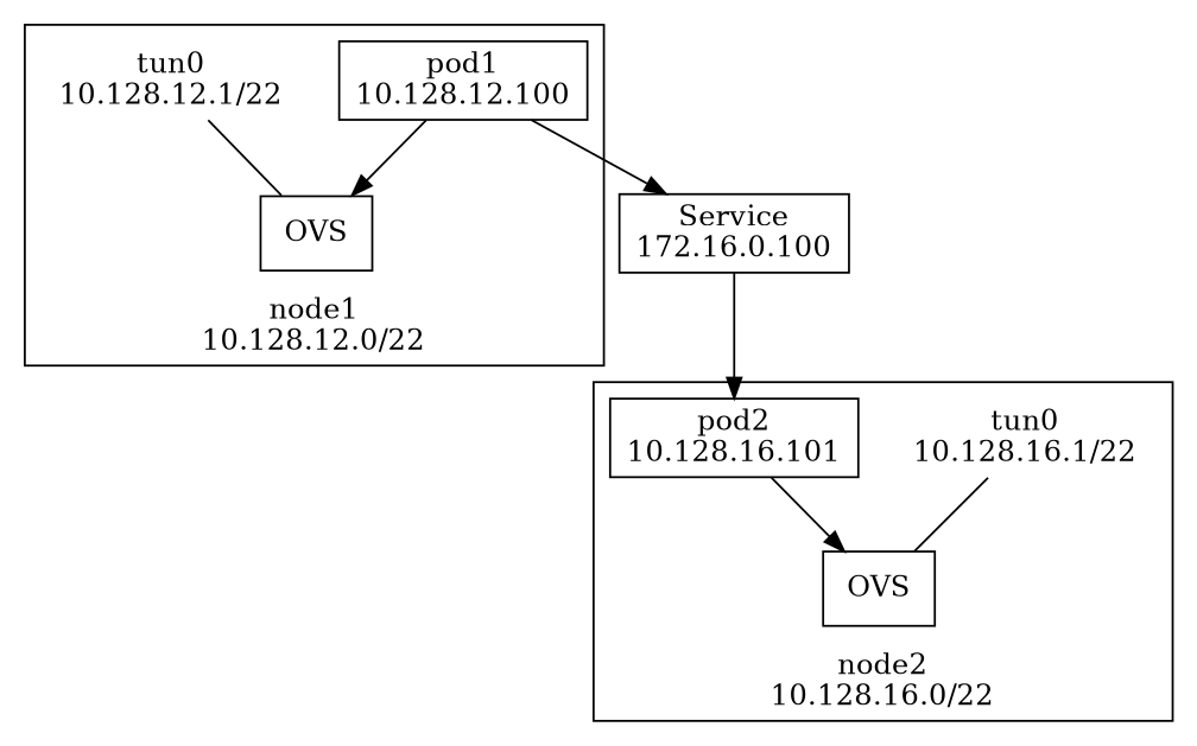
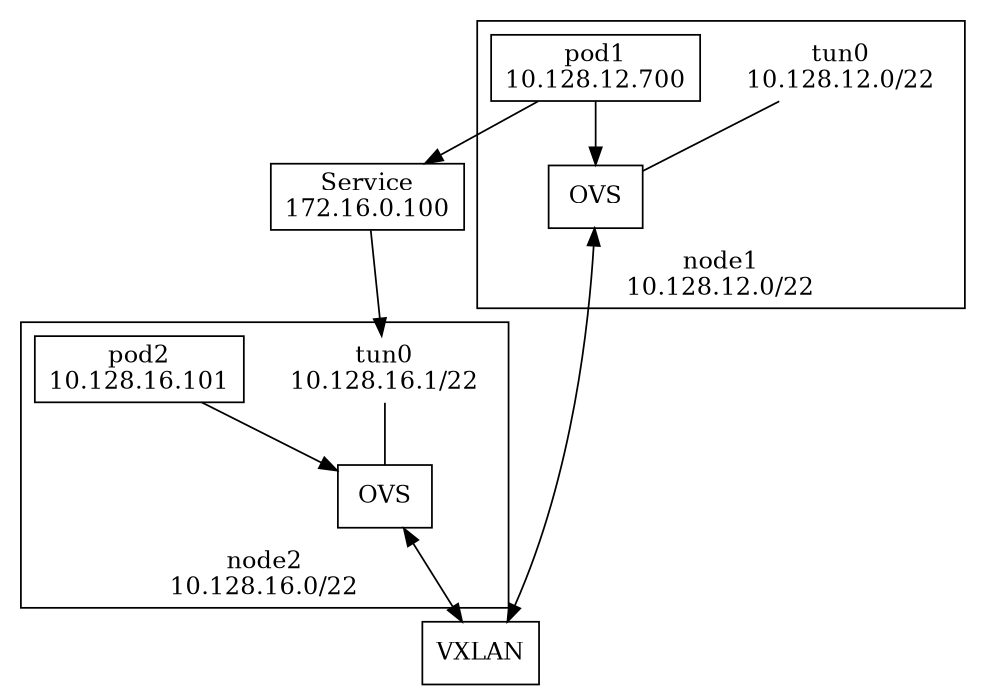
  digraph {
    compound=true
    node [shape=box]
    n1 [label=OVS]
    n2 [label="tun0\n10.128.16.1/22" shape=plaintext]
    n3 [label="pod2\n10.128.16.101"]
    n4 [label=OVS]
-   n5 [label="tun0\n10.128.12.1/22" shape=plaintext]
-   n6 [label="pod1\n10.128.12.100"]
+   n5 [label="tun0\n10.128.12.0/22" shape=plaintext]
+   n6 [label="pod1\n10.128.12.700"]
+   VXLAN
    n8 [label="Service\n172.16.0.100"]
    subgraph cluster_1 {
      label="node2\n10.128.16.0/22"
      labelloc=b
      n1
      n2
      n3
    }
    subgraph cluster_2 {
      label="node1\n10.128.12.0/22"
      labelloc=b
      n4
      n5
      n6
    }
+   n1 -> VXLAN [dir=both]
    n2 -> n1 [arrowhead=none]
    n3 -> n1
+   n4 -> VXLAN [dir=both]
    n5 -> n4 [arrowhead=none]
    n6 -> n4
    n6 -> n8
-   n8 -> n3
+   n8 -> n2
  }
